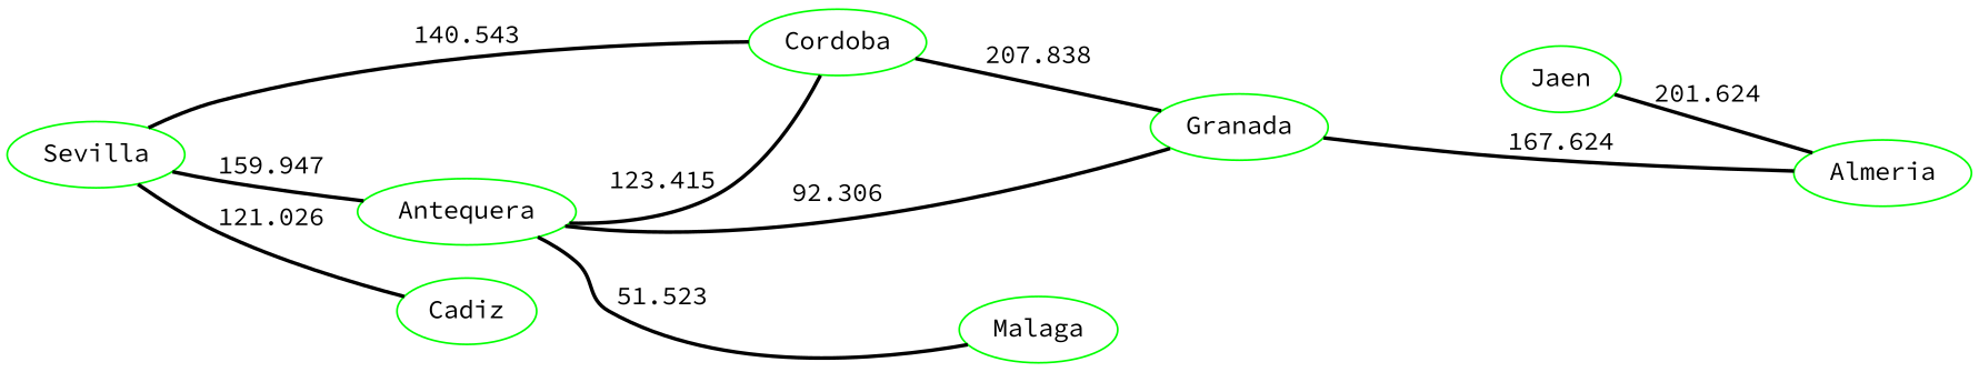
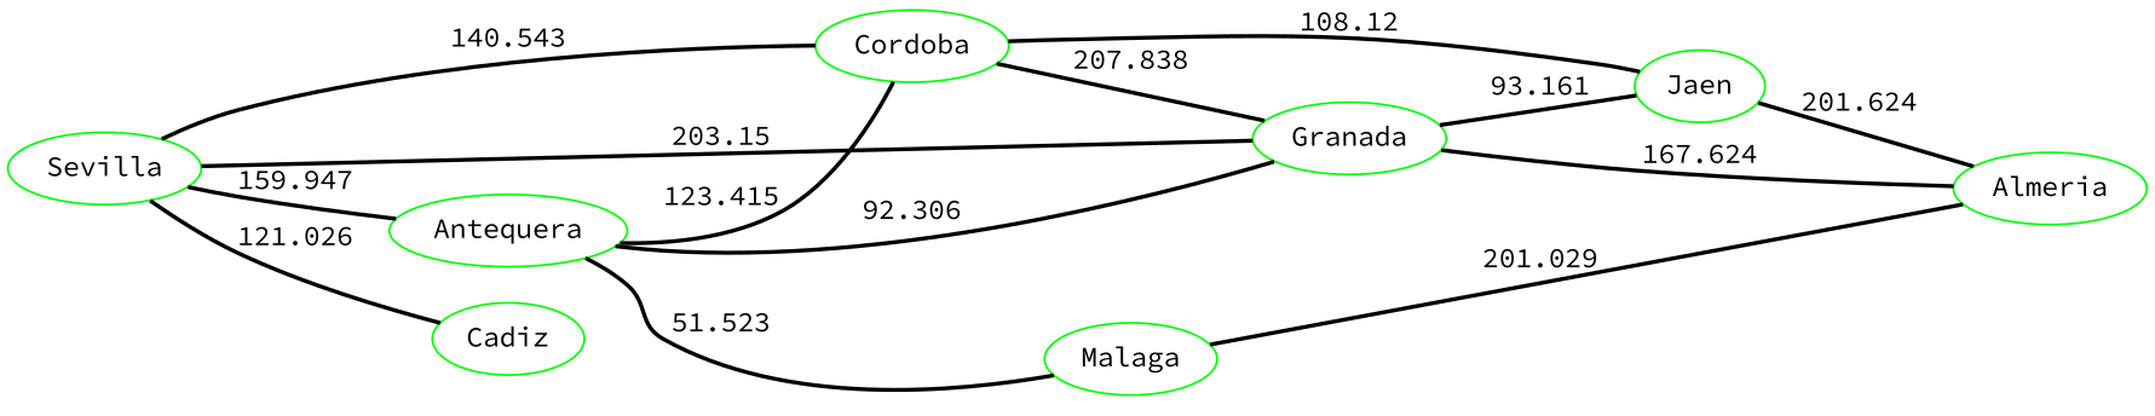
  strict graph {
    fontname="Source Code Pro"
    rankdir=LR
    node [color=green fontname="Source Code Pro"]
    edge [fontname="Source Code Pro" style=bold]
    n1 [label=Sevilla]
    n2 [label=Granada]
    n3 [label=Cadiz]
    n4 [label=Cordoba]
    n5 [label=Antequera]
    n6 [label=Almeria]
    n7 [label=Jaen]
    n8 [label=Malaga]
+   n1 -- n2 [label=203.15]
    n1 -- n3 [label=121.026]
    n1 -- n4 [label=140.543]
    n1 -- n5 [label=159.947]
    n2 -- n6 [label=167.624]
+   n2 -- n7 [label=93.161]
    n4 -- n2 [label=207.838]
+   n4 -- n7 [label=108.12]
    n5 -- n2 [label=92.306]
    n5 -- n4 [label=123.415]
    n5 -- n8 [label=51.523]
    n7 -- n6 [label=201.624]
+   n8 -- n6 [label=201.029]
  }
